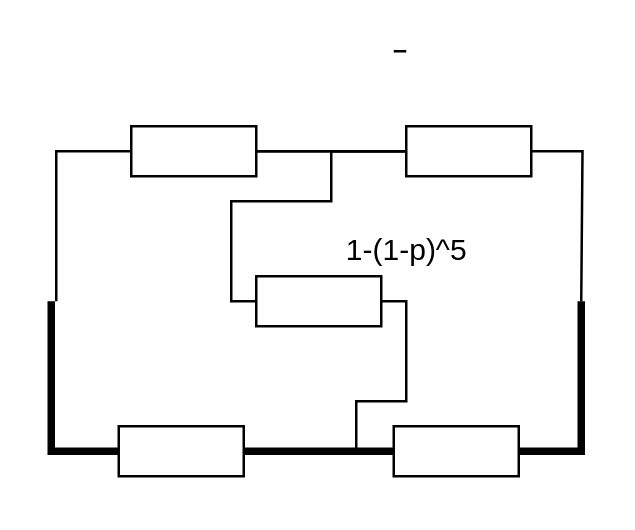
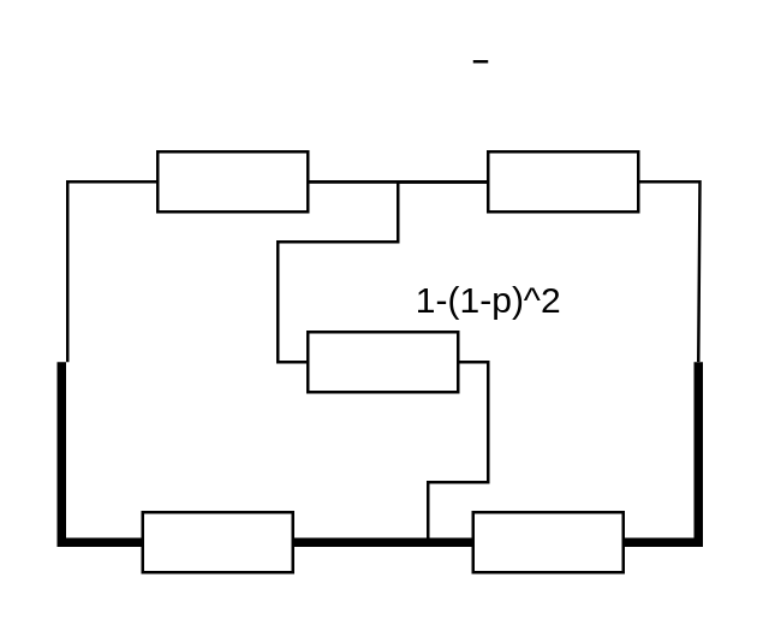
  <mxCell id="0" />
  <mxCell id="1" parent="0" />
  <mxCell id="2" style="edgeStyle=orthogonalEdgeStyle;rounded=0;orthogonalLoop=1;jettySize=auto;html=1;entryX=0;entryY=0.5;entryDx=0;entryDy=0;startArrow=none;startFill=0;endArrow=none;endFill=0;strokeWidth=1;" edge="1" parent="1" target="7"><mxGeometry relative="1" as="geometry"><mxPoint x="22" y="120" as="sourcePoint" /><Array as="points"><mxPoint x="22" y="120" /><mxPoint x="22" y="60" /></Array></mxGeometry></mxCell>
  <mxCell id="3" style="edgeStyle=orthogonalEdgeStyle;rounded=0;orthogonalLoop=1;jettySize=auto;html=1;entryX=0;entryY=0.5;entryDx=0;entryDy=0;startArrow=none;startFill=0;endArrow=none;endFill=0;strokeWidth=3;" edge="1" parent="1" target="14"><mxGeometry relative="1" as="geometry"><mxPoint x="20" y="120" as="sourcePoint" /><Array as="points"><mxPoint x="20" y="120" /><mxPoint x="20" y="180" /></Array></mxGeometry></mxCell>
  <mxCell id="4" style="edgeStyle=orthogonalEdgeStyle;rounded=0;orthogonalLoop=1;jettySize=auto;html=1;startArrow=none;startFill=0;endArrow=none;endFill=0;" edge="1" parent="1"><mxGeometry relative="1" as="geometry"><mxPoint x="157" y="20" as="sourcePoint" /><mxPoint x="162" y="20" as="targetPoint" /></mxGeometry></mxCell>
  <mxCell id="5" style="edgeStyle=orthogonalEdgeStyle;rounded=0;orthogonalLoop=1;jettySize=auto;html=1;entryX=0;entryY=0.5;entryDx=0;entryDy=0;startArrow=none;startFill=0;endArrow=none;endFill=0;" edge="1" parent="1" source="7" target="10"><mxGeometry relative="1" as="geometry" /></mxCell>
  <mxCell id="6" style="edgeStyle=orthogonalEdgeStyle;rounded=0;orthogonalLoop=1;jettySize=auto;html=1;entryX=0;entryY=0.5;entryDx=0;entryDy=0;startArrow=none;startFill=0;endArrow=none;endFill=0;strokeWidth=1;exitX=0;exitY=0.5;exitDx=0;exitDy=0;" edge="1" parent="1" source="10" target="12"><mxGeometry relative="1" as="geometry"><mxPoint x="102" y="60" as="sourcePoint" /><Array as="points"><mxPoint x="132" y="60" /><mxPoint x="132" y="80" /><mxPoint x="92" y="80" /><mxPoint x="92" y="120" /></Array></mxGeometry></mxCell>
  <mxCell id="7" value="" style="rounded=0;whiteSpace=wrap;html=1;" vertex="1" parent="1"><mxGeometry x="52" y="50" width="50" height="20" as="geometry" /></mxCell>
  <mxCell id="8" style="edgeStyle=orthogonalEdgeStyle;rounded=0;orthogonalLoop=1;jettySize=auto;html=1;startArrow=none;startFill=0;endArrow=none;endFill=0;strokeWidth=1;" edge="1" parent="1" source="10"><mxGeometry relative="1" as="geometry"><mxPoint x="232" y="120" as="targetPoint" /></mxGeometry></mxCell>
  <mxCell id="9" value="" style="edgeStyle=orthogonalEdgeStyle;rounded=0;orthogonalLoop=1;jettySize=auto;html=1;startArrow=none;startFill=0;endArrow=none;endFill=0;strokeWidth=1;" edge="1" parent="1" source="10" target="7"><mxGeometry relative="1" as="geometry" /></mxCell>
  <mxCell id="10" value="" style="rounded=0;whiteSpace=wrap;html=1;" vertex="1" parent="1"><mxGeometry x="162" y="50" width="50" height="20" as="geometry" /></mxCell>
  <mxCell id="11" style="edgeStyle=orthogonalEdgeStyle;rounded=0;orthogonalLoop=1;jettySize=auto;html=1;startArrow=none;startFill=0;endArrow=none;endFill=0;strokeWidth=1;entryX=1;entryY=0.5;entryDx=0;entryDy=0;" edge="1" parent="1" source="12" target="14"><mxGeometry relative="1" as="geometry"><mxPoint x="142" y="180" as="targetPoint" /><Array as="points"><mxPoint x="162" y="120" /><mxPoint x="162" y="160" /><mxPoint x="142" y="160" /><mxPoint x="142" y="180" /></Array></mxGeometry></mxCell>
  <mxCell id="12" value="" style="rounded=0;whiteSpace=wrap;html=1;" vertex="1" parent="1"><mxGeometry x="102" y="110" width="50" height="20" as="geometry" /></mxCell>
  <mxCell id="13" style="edgeStyle=orthogonalEdgeStyle;rounded=0;orthogonalLoop=1;jettySize=auto;html=1;entryX=0;entryY=0.5;entryDx=0;entryDy=0;startArrow=none;startFill=0;endArrow=none;endFill=0;strokeWidth=3;" edge="1" parent="1" source="14" target="16"><mxGeometry relative="1" as="geometry" /></mxCell>
  <mxCell id="14" value="" style="rounded=0;whiteSpace=wrap;html=1;" vertex="1" parent="1"><mxGeometry x="47" y="170" width="50" height="20" as="geometry" /></mxCell>
  <mxCell id="15" style="edgeStyle=orthogonalEdgeStyle;rounded=0;orthogonalLoop=1;jettySize=auto;html=1;startArrow=none;startFill=0;endArrow=none;endFill=0;strokeWidth=3;" edge="1" parent="1" source="16"><mxGeometry relative="1" as="geometry"><mxPoint x="232" y="120" as="targetPoint" /><Array as="points"><mxPoint x="232" y="180" /><mxPoint x="232" y="120" /></Array></mxGeometry></mxCell>
  <mxCell id="16" value="" style="rounded=0;whiteSpace=wrap;html=1;" vertex="1" parent="1"><mxGeometry x="157" y="170" width="50" height="20" as="geometry" /></mxCell>
- <mxCell id="17" value="1-(1-p)^5" style="text;html=1;align=center;verticalAlign=middle;resizable=0;points=[];autosize=1;" vertex="1" parent="1"><mxGeometry x="132" y="90" width="60" height="20" as="geometry" /></mxCell>
+ <mxCell id="17" value="1-(1-p)^2" style="text;html=1;align=center;verticalAlign=middle;resizable=0;points=[];autosize=1;" vertex="1" parent="1"><mxGeometry x="132" y="90" width="60" height="20" as="geometry" /></mxCell>
